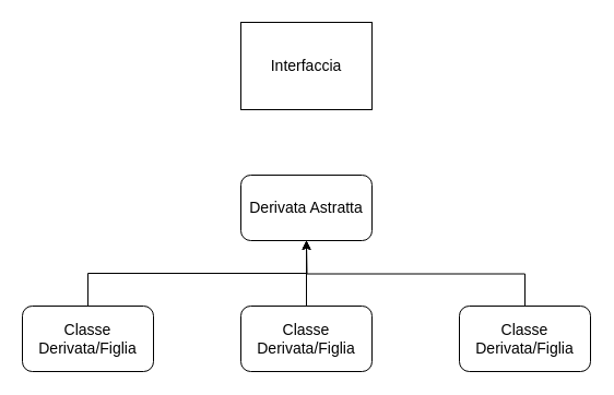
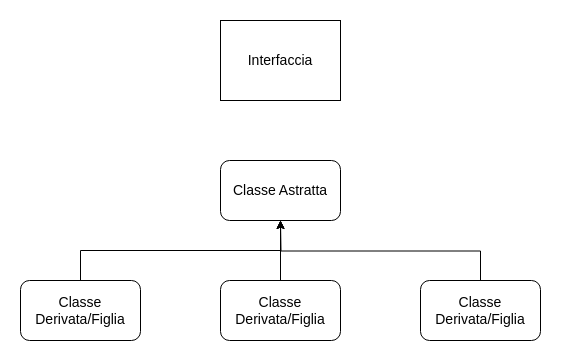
  <mxCell id="0" />
  <mxCell id="1" parent="0" />
- <mxCell id="2" value="&lt;font style=&quot;font-size: 14px;&quot;&gt;Derivata Astratta&lt;/font&gt;" style="rounded=1;whiteSpace=wrap;html=1;fontSize=14;" vertex="1" parent="1"><mxGeometry x="220" y="160" width="120" height="60" as="geometry" /></mxCell>
+ <mxCell id="2" value="&lt;font style=&quot;font-size: 14px;&quot;&gt;Classe Astratta&lt;/font&gt;" style="rounded=1;whiteSpace=wrap;html=1;fontSize=14;" vertex="1" parent="1"><mxGeometry x="220" y="160" width="120" height="60" as="geometry" /></mxCell>
  <mxCell id="3" style="edgeStyle=orthogonalEdgeStyle;rounded=0;orthogonalLoop=1;jettySize=auto;html=1;exitX=0.5;exitY=0;exitDx=0;exitDy=0;" edge="1" parent="1" source="4"><mxGeometry relative="1" as="geometry"><mxPoint x="280" y="220" as="targetPoint" /></mxGeometry></mxCell>
  <mxCell id="4" value="&lt;font style=&quot;font-size: 14px;&quot;&gt;Classe Derivata/Figlia&lt;/font&gt;" style="rounded=1;whiteSpace=wrap;html=1;fontSize=14;" vertex="1" parent="1"><mxGeometry x="220" y="280" width="120" height="60" as="geometry" /></mxCell>
  <mxCell id="5" style="edgeStyle=orthogonalEdgeStyle;rounded=0;orthogonalLoop=1;jettySize=auto;html=1;exitX=0.5;exitY=0;exitDx=0;exitDy=0;" edge="1" parent="1" source="6"><mxGeometry relative="1" as="geometry"><mxPoint x="280" y="220" as="targetPoint" /></mxGeometry></mxCell>
  <mxCell id="6" value="&lt;font style=&quot;font-size: 14px;&quot;&gt;Classe Derivata/Figlia&lt;/font&gt;" style="rounded=1;whiteSpace=wrap;html=1;fontSize=14;" vertex="1" parent="1"><mxGeometry x="420" y="280" width="120" height="60" as="geometry" /></mxCell>
  <mxCell id="7" style="edgeStyle=orthogonalEdgeStyle;rounded=0;orthogonalLoop=1;jettySize=auto;html=1;exitX=0.5;exitY=0;exitDx=0;exitDy=0;entryX=0.5;entryY=1;entryDx=0;entryDy=0;" edge="1" parent="1" source="8" target="2"><mxGeometry relative="1" as="geometry" /></mxCell>
  <mxCell id="8" value="&lt;font style=&quot;font-size: 14px;&quot;&gt;Classe Derivata/Figlia&lt;/font&gt;" style="rounded=1;whiteSpace=wrap;html=1;fontSize=14;" vertex="1" parent="1"><mxGeometry x="20" y="280" width="120" height="60" as="geometry" /></mxCell>
  <mxCell id="9" value="&lt;font style=&quot;font-size: 14px;&quot;&gt;Interfaccia&lt;/font&gt;" style="whiteSpace=wrap;html=1;rounded=0;" vertex="1" parent="1"><mxGeometry x="220" y="20" width="120" height="80" as="geometry" /></mxCell>
